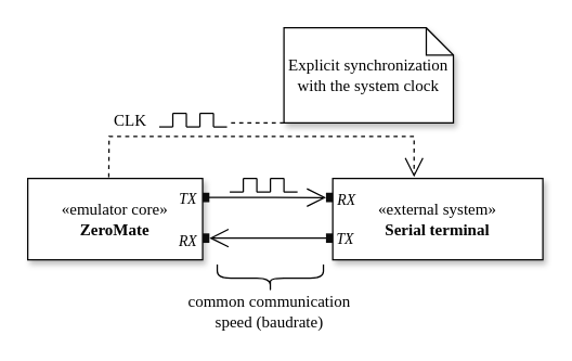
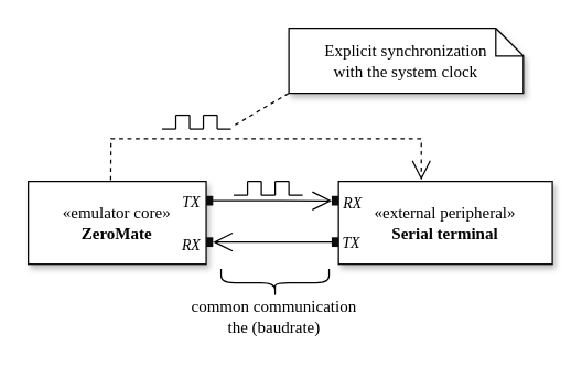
  <mxCell id="0" />
  <mxCell id="1" parent="0" />
- <mxCell id="2" value="«external system»&lt;br&gt;&lt;b&gt;Serial terminal&lt;/b&gt;" style="html=1;whiteSpace=wrap;fontFamily=Computer Modern;shadow=1;" parent="1" vertex="1"><mxGeometry x="245" y="131" width="155" height="60" as="geometry" /></mxCell>
+ <mxCell id="2" value="«external peripheral»&lt;br&gt;&lt;b&gt;Serial terminal&lt;/b&gt;" style="html=1;whiteSpace=wrap;fontFamily=Computer Modern;shadow=1;" parent="1" vertex="1"><mxGeometry x="245" y="131" width="155" height="60" as="geometry" /></mxCell>
  <mxCell id="3" value="«emulator core»&lt;br&gt;&lt;b&gt;ZeroMate&lt;/b&gt;" style="html=1;whiteSpace=wrap;fontFamily=Computer Modern;shadow=1;" parent="1" vertex="1"><mxGeometry x="20" y="131" width="129" height="60" as="geometry" /></mxCell>
  <mxCell id="4" value="" style="endArrow=open;endFill=1;endSize=12;html=1;rounded=0;fontFamily=Computer Modern;exitX=1;exitY=0.25;exitDx=0;exitDy=0;entryX=0.013;entryY=0.514;entryDx=0;entryDy=0;entryPerimeter=0;" parent="1" target="12" edge="1"><mxGeometry width="160" relative="1" as="geometry"><mxPoint x="149" y="145" as="sourcePoint" /><mxPoint x="240" y="145" as="targetPoint" /></mxGeometry></mxCell>
  <mxCell id="5" value="RX" style="edgeLabel;html=1;align=center;verticalAlign=middle;resizable=0;points=[];fontFamily=Computer Modern;fontStyle=2" parent="1" vertex="1" connectable="0"><mxGeometry x="260" y="148.5" as="geometry"><mxPoint x="-6" y="-2" as="offset" /></mxGeometry></mxCell>
  <mxCell id="6" value="RX" style="edgeLabel;html=1;align=center;verticalAlign=middle;resizable=0;points=[];fontFamily=Computer Modern;fontStyle=2" parent="1" vertex="1" connectable="0"><mxGeometry x="137.003" y="176" as="geometry" /></mxCell>
  <mxCell id="7" value="TX" style="edgeLabel;html=1;align=center;verticalAlign=middle;resizable=0;points=[];fontFamily=Computer Modern;fontStyle=2" parent="1" vertex="1" connectable="0"><mxGeometry x="253.503" y="175" as="geometry" /></mxCell>
  <mxCell id="8" value="" style="endArrow=open;endFill=1;endSize=12;html=1;rounded=0;fontFamily=Computer Modern;exitX=0.119;exitY=0.502;exitDx=0;exitDy=0;entryX=1;entryY=0.5;entryDx=0;entryDy=0;exitPerimeter=0;" parent="1" source="11" edge="1"><mxGeometry width="160" relative="1" as="geometry"><mxPoint x="245" y="175" as="sourcePoint" /><mxPoint x="154" y="175" as="targetPoint" /></mxGeometry></mxCell>
  <mxCell id="9" value="" style="endArrow=open;endFill=1;endSize=12;html=1;rounded=0;fontFamily=Computer Modern;exitX=0;exitY=0.75;exitDx=0;exitDy=0;entryX=1;entryY=0.5;entryDx=0;entryDy=0;" parent="1" edge="1"><mxGeometry width="160" relative="1" as="geometry"><mxPoint x="245" y="175" as="sourcePoint" /><mxPoint x="245" y="175" as="targetPoint" /></mxGeometry></mxCell>
  <mxCell id="10" value="" style="verticalLabelPosition=bottom;verticalAlign=top;html=1;shape=mxgraph.basic.rect;fillColor2=none;strokeWidth=1;size=20;indent=5;strokeColor=none;fillColor=#0D0D0D;fontFamily=Computer Modern;" parent="1" vertex="1"><mxGeometry x="149" y="171.5" width="5" height="7" as="geometry" /></mxCell>
  <mxCell id="11" value="" style="verticalLabelPosition=bottom;verticalAlign=top;html=1;shape=mxgraph.basic.rect;fillColor2=none;strokeWidth=1;size=20;indent=5;strokeColor=none;fillColor=#0D0D0D;fontFamily=Computer Modern;" parent="1" vertex="1"><mxGeometry x="240" y="171.5" width="5" height="7" as="geometry" /></mxCell>
  <mxCell id="12" value="" style="verticalLabelPosition=bottom;verticalAlign=top;html=1;shape=mxgraph.basic.rect;fillColor2=none;strokeWidth=1;size=20;indent=5;strokeColor=none;fillColor=#0D0D0D;fontFamily=Computer Modern;" parent="1" vertex="1"><mxGeometry x="240" y="141.5" width="5" height="7" as="geometry" /></mxCell>
  <mxCell id="13" value="" style="verticalLabelPosition=bottom;verticalAlign=top;html=1;shape=mxgraph.basic.rect;fillColor2=none;strokeWidth=1;size=20;indent=5;strokeColor=none;fillColor=#0D0D0D;fontFamily=Computer Modern;" parent="1" vertex="1"><mxGeometry x="149" y="141.5" width="5" height="7" as="geometry" /></mxCell>
  <mxCell id="14" value="TX" style="edgeLabel;html=1;align=center;verticalAlign=middle;resizable=0;points=[];fontFamily=Computer Modern;fontStyle=2" parent="1" vertex="1" connectable="0"><mxGeometry x="137.003" y="145" as="geometry" /></mxCell>
  <mxCell id="15" value="" style="group;fontFamily=Computer Modern;" parent="1" vertex="1" connectable="0"><mxGeometry x="169" y="131" width="40" height="10" as="geometry" /></mxCell>
  <mxCell id="16" value="" style="endArrow=none;endFill=0;endSize=12;html=1;rounded=0;fontFamily=Computer Modern;" parent="15" edge="1"><mxGeometry width="160" relative="1" as="geometry"><mxPoint y="10" as="sourcePoint" /><mxPoint x="10" y="10" as="targetPoint" /></mxGeometry></mxCell>
  <mxCell id="17" value="" style="endArrow=none;endFill=0;endSize=12;html=1;rounded=0;fontFamily=Computer Modern;" parent="15" edge="1"><mxGeometry width="160" relative="1" as="geometry"><mxPoint x="10" as="sourcePoint" /><mxPoint x="20" as="targetPoint" /></mxGeometry></mxCell>
  <mxCell id="18" value="" style="endArrow=none;endFill=0;endSize=12;html=1;rounded=0;fontFamily=Computer Modern;" parent="15" edge="1"><mxGeometry width="160" relative="1" as="geometry"><mxPoint x="10" y="10" as="sourcePoint" /><mxPoint x="10" as="targetPoint" /></mxGeometry></mxCell>
  <mxCell id="19" value="" style="endArrow=none;endFill=0;endSize=12;html=1;rounded=0;fontFamily=Computer Modern;" parent="15" edge="1"><mxGeometry width="160" relative="1" as="geometry"><mxPoint x="20" y="10" as="sourcePoint" /><mxPoint x="20" as="targetPoint" /></mxGeometry></mxCell>
  <mxCell id="20" value="" style="endArrow=none;endFill=0;endSize=12;html=1;rounded=0;fontFamily=Computer Modern;" parent="15" edge="1"><mxGeometry width="160" relative="1" as="geometry"><mxPoint x="20" y="10" as="sourcePoint" /><mxPoint x="30" y="10" as="targetPoint" /></mxGeometry></mxCell>
  <mxCell id="21" value="" style="endArrow=none;endFill=0;endSize=12;html=1;rounded=0;fontFamily=Computer Modern;" parent="15" edge="1"><mxGeometry width="160" relative="1" as="geometry"><mxPoint x="30" as="sourcePoint" /><mxPoint x="40" as="targetPoint" /></mxGeometry></mxCell>
  <mxCell id="22" value="" style="endArrow=none;endFill=0;endSize=12;html=1;rounded=0;fontFamily=Computer Modern;" parent="15" edge="1"><mxGeometry width="160" relative="1" as="geometry"><mxPoint x="30" y="10" as="sourcePoint" /><mxPoint x="30" as="targetPoint" /></mxGeometry></mxCell>
  <mxCell id="23" value="" style="endArrow=none;endFill=0;endSize=12;html=1;rounded=0;fontFamily=Computer Modern;" parent="15" edge="1"><mxGeometry width="160" relative="1" as="geometry"><mxPoint x="40" y="10" as="sourcePoint" /><mxPoint x="40" as="targetPoint" /></mxGeometry></mxCell>
  <mxCell id="24" value="" style="endArrow=none;endFill=0;endSize=12;html=1;rounded=0;fontFamily=Computer Modern;" parent="15" edge="1"><mxGeometry width="160" relative="1" as="geometry"><mxPoint x="44" y="10" as="sourcePoint" /><mxPoint x="50" y="10" as="targetPoint" /><Array as="points"><mxPoint x="40" y="10" /></Array></mxGeometry></mxCell>
  <mxCell id="25" value="" style="endArrow=open;endFill=1;endSize=12;html=1;rounded=0;fontFamily=Computer Modern;exitX=0.423;exitY=0.002;exitDx=0;exitDy=0;entryX=0.5;entryY=0;entryDx=0;entryDy=0;exitPerimeter=0;dashed=1;" parent="1" edge="1"><mxGeometry width="160" relative="1" as="geometry"><mxPoint x="79.76" y="130.12" as="sourcePoint" /><mxPoint x="305" y="130" as="targetPoint" /><Array as="points"><mxPoint x="80" y="100" /><mxPoint x="305" y="100" /></Array></mxGeometry></mxCell>
- <mxCell id="26" value="CLK" style="text;html=1;strokeColor=none;fillColor=none;align=center;verticalAlign=middle;whiteSpace=wrap;rounded=0;fontFamily=Computer Modern;" parent="1" vertex="1"><mxGeometry x="75" y="74" width="42" height="30" as="geometry" /></mxCell>
  <mxCell id="27" value="" style="group;fontFamily=Computer Modern;" parent="1" vertex="1" connectable="0"><mxGeometry x="117" y="83" width="40" height="10" as="geometry" /></mxCell>
  <mxCell id="28" value="" style="endArrow=none;endFill=0;endSize=12;html=1;rounded=0;fontFamily=Computer Modern;" parent="27" edge="1"><mxGeometry width="160" relative="1" as="geometry"><mxPoint y="10" as="sourcePoint" /><mxPoint x="10" y="10" as="targetPoint" /></mxGeometry></mxCell>
  <mxCell id="29" value="" style="endArrow=none;endFill=0;endSize=12;html=1;rounded=0;fontFamily=Computer Modern;" parent="27" edge="1"><mxGeometry width="160" relative="1" as="geometry"><mxPoint x="10" as="sourcePoint" /><mxPoint x="20" as="targetPoint" /></mxGeometry></mxCell>
  <mxCell id="30" value="" style="endArrow=none;endFill=0;endSize=12;html=1;rounded=0;fontFamily=Computer Modern;" parent="27" edge="1"><mxGeometry width="160" relative="1" as="geometry"><mxPoint x="10" y="10" as="sourcePoint" /><mxPoint x="10" as="targetPoint" /></mxGeometry></mxCell>
  <mxCell id="31" value="" style="endArrow=none;endFill=0;endSize=12;html=1;rounded=0;fontFamily=Computer Modern;" parent="27" edge="1"><mxGeometry width="160" relative="1" as="geometry"><mxPoint x="20" y="10" as="sourcePoint" /><mxPoint x="20" as="targetPoint" /></mxGeometry></mxCell>
  <mxCell id="32" value="" style="endArrow=none;endFill=0;endSize=12;html=1;rounded=0;fontFamily=Computer Modern;" parent="27" edge="1"><mxGeometry width="160" relative="1" as="geometry"><mxPoint x="20" y="10" as="sourcePoint" /><mxPoint x="30" y="10" as="targetPoint" /></mxGeometry></mxCell>
  <mxCell id="33" value="" style="endArrow=none;endFill=0;endSize=12;html=1;rounded=0;fontFamily=Computer Modern;" parent="27" edge="1"><mxGeometry width="160" relative="1" as="geometry"><mxPoint x="30" as="sourcePoint" /><mxPoint x="40" as="targetPoint" /></mxGeometry></mxCell>
  <mxCell id="34" value="" style="endArrow=none;endFill=0;endSize=12;html=1;rounded=0;fontFamily=Computer Modern;" parent="27" edge="1"><mxGeometry width="160" relative="1" as="geometry"><mxPoint x="30" y="10" as="sourcePoint" /><mxPoint x="30" as="targetPoint" /></mxGeometry></mxCell>
  <mxCell id="35" value="" style="endArrow=none;endFill=0;endSize=12;html=1;rounded=0;fontFamily=Computer Modern;" parent="27" edge="1"><mxGeometry width="160" relative="1" as="geometry"><mxPoint x="40" y="10" as="sourcePoint" /><mxPoint x="40" as="targetPoint" /></mxGeometry></mxCell>
  <mxCell id="36" value="" style="endArrow=none;endFill=0;endSize=12;html=1;rounded=0;fontFamily=Computer Modern;" parent="27" edge="1"><mxGeometry width="160" relative="1" as="geometry"><mxPoint x="44" y="10" as="sourcePoint" /><mxPoint x="50" y="10" as="targetPoint" /><Array as="points"><mxPoint x="40" y="10" /></Array></mxGeometry></mxCell>
- <mxCell id="37" value="Explicit synchronization &lt;br&gt;with the system clock" style="shape=note;size=20;whiteSpace=wrap;html=1;shadow=1;fontFamily=Computer Modern;" parent="1" vertex="1"><mxGeometry x="209" y="20" width="125" height="70" as="geometry" /></mxCell>
+ <mxCell id="37" value="Explicit synchronization &lt;br&gt;with the system clock" style="shape=note;size=20;whiteSpace=wrap;html=1;shadow=1;fontFamily=Computer Modern;" parent="1" vertex="1"><mxGeometry x="209" y="20" width="170" height="47" as="geometry" /></mxCell>
  <mxCell id="38" value="" style="endArrow=none;dashed=1;html=1;rounded=0;entryX=0;entryY=1;entryDx=0;entryDy=0;entryPerimeter=0;fontFamily=Computer Modern;" parent="1" target="37" edge="1"><mxGeometry width="50" height="50" relative="1" as="geometry"><mxPoint x="170" y="90" as="sourcePoint" /><mxPoint x="240" y="90" as="targetPoint" /></mxGeometry></mxCell>
  <mxCell id="39" value="" style="shape=curlyBracket;whiteSpace=wrap;html=1;rounded=1;labelPosition=left;verticalLabelPosition=middle;align=right;verticalAlign=middle;rotation=-90;" vertex="1" parent="1"><mxGeometry x="188.96" y="165.34" width="20" height="78.32" as="geometry" /></mxCell>
- <mxCell id="40" value="&lt;font face=&quot;Computer Modern&quot;&gt;common communication speed (baudrate)&lt;/font&gt;" style="text;html=1;strokeColor=none;fillColor=none;align=center;verticalAlign=middle;whiteSpace=wrap;rounded=0;" vertex="1" parent="1"><mxGeometry x="132.36" y="213.66" width="133.19" height="30" as="geometry" /></mxCell>
+ <mxCell id="40" value="&lt;font face=&quot;Computer Modern&quot;&gt;common communication the (baudrate)&lt;/font&gt;" style="text;html=1;strokeColor=none;fillColor=none;align=center;verticalAlign=middle;whiteSpace=wrap;rounded=0;" vertex="1" parent="1"><mxGeometry x="132.36" y="213.66" width="133.19" height="30" as="geometry" /></mxCell>
